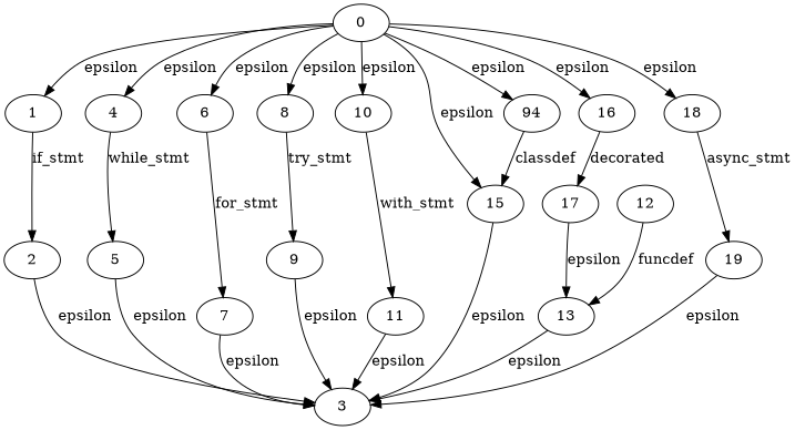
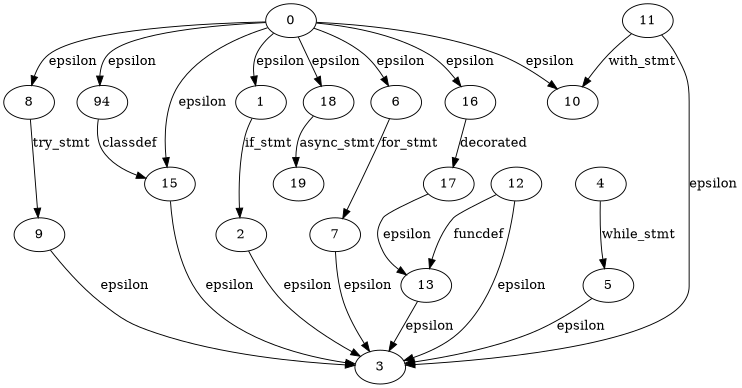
  digraph {
    0
    1
    4
    6
    8
    10
    n7 [label=94]
    16
    18
    15
    2
    5
    7
    9
    11
    12
    13
    17
    19
    3
    0 -> 1 [label=epsilon]
-   0 -> 4 [label=epsilon]
    0 -> 6 [label=epsilon]
    0 -> 8 [label=epsilon]
    0 -> 10 [label=epsilon]
    0 -> n7 [label=epsilon]
    0 -> 16 [label=epsilon]
    0 -> 18 [label=epsilon]
    0 -> 15 [label=epsilon]
    1 -> 2 [label=if_stmt]
    4 -> 5 [label=while_stmt]
    6 -> 7 [label=for_stmt]
    8 -> 9 [label=try_stmt]
-   10 -> 11 [label=with_stmt]
+   11 -> 10 [label=with_stmt]
    n7 -> 15 [label=classdef]
    16 -> 17 [label=decorated]
    18 -> 19 [label=async_stmt]
    15 -> 3 [label=epsilon]
    2 -> 3 [label=epsilon]
    5 -> 3 [label=epsilon]
    7 -> 3 [label=epsilon]
    9 -> 3 [label=epsilon]
    11 -> 3 [label=epsilon]
    12 -> 13 [label=funcdef]
    13 -> 3 [label=epsilon]
    17 -> 13 [label=epsilon]
-   19 -> 3 [label=epsilon]
+   12 -> 3 [label=epsilon]
  }
